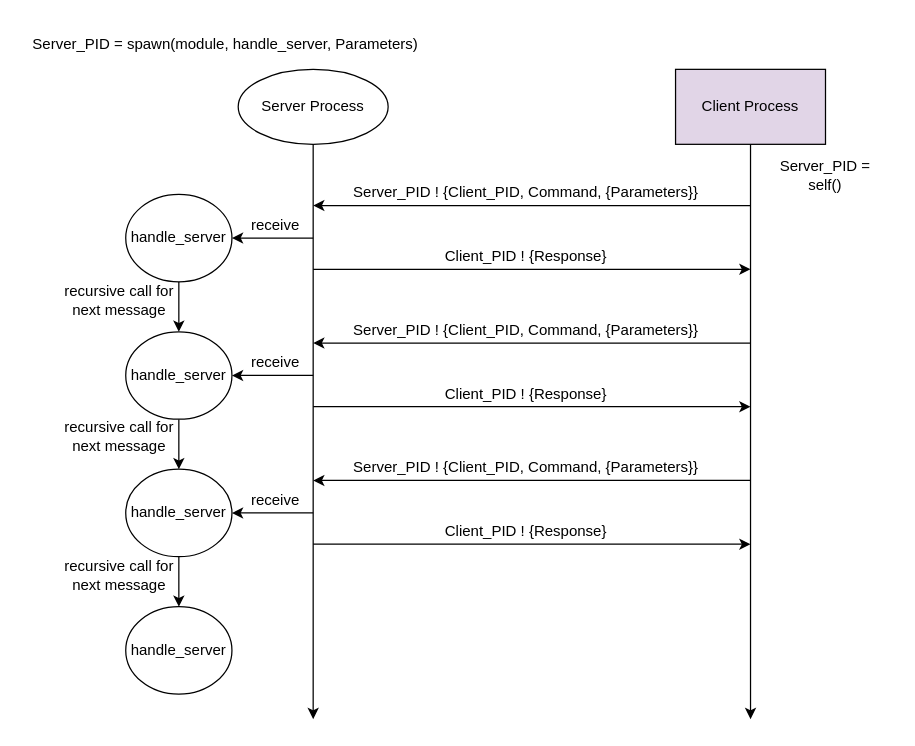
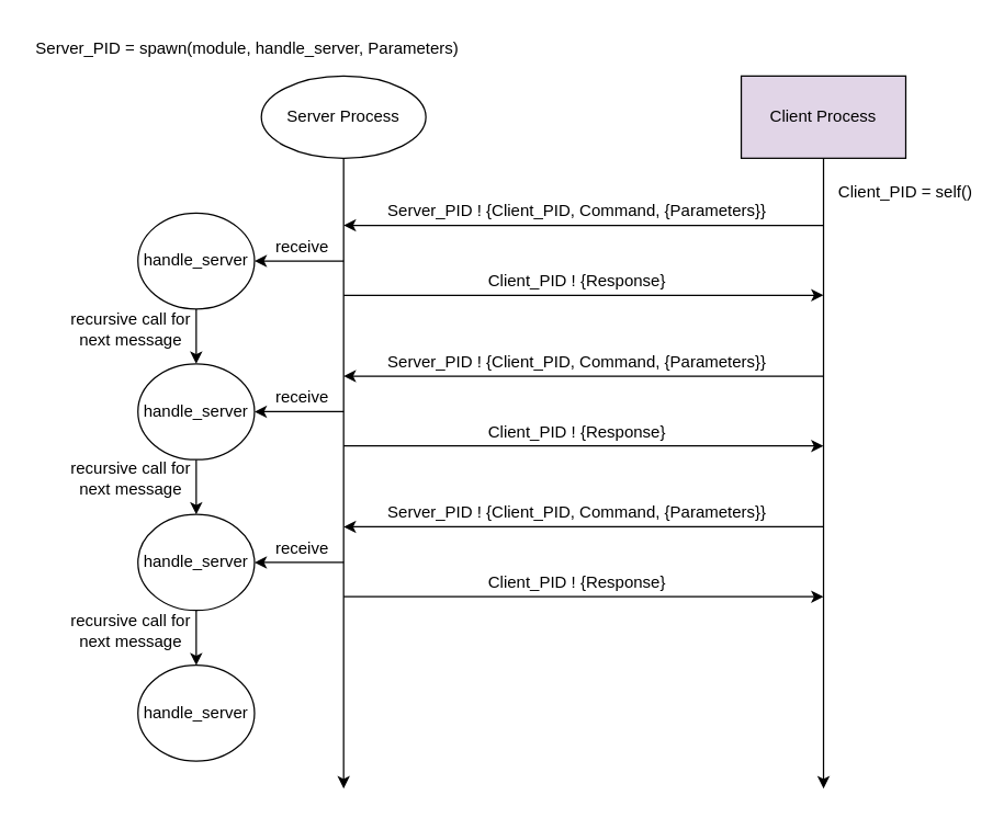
  <mxCell id="0" />
  <mxCell id="1" parent="0" />
  <mxCell id="2" value="" style="edgeStyle=orthogonalEdgeStyle;rounded=0;orthogonalLoop=1;jettySize=auto;html=1;" edge="1" parent="1" source="3"><mxGeometry relative="1" as="geometry"><mxPoint x="250" y="575" as="targetPoint" /></mxGeometry></mxCell>
  <mxCell id="3" value="Server Process" style="ellipse;whiteSpace=wrap;html=1;" vertex="1" parent="1"><mxGeometry x="190" y="55" width="120" height="60" as="geometry" /></mxCell>
  <mxCell id="4" style="edgeStyle=orthogonalEdgeStyle;rounded=0;orthogonalLoop=1;jettySize=auto;html=1;exitX=0.5;exitY=1;exitDx=0;exitDy=0;entryX=0.5;entryY=0;entryDx=0;entryDy=0;" edge="1" parent="1" source="5" target="15"><mxGeometry relative="1" as="geometry"><mxPoint x="142.5" y="245" as="sourcePoint" /></mxGeometry></mxCell>
  <mxCell id="5" value="handle_server" style="ellipse;whiteSpace=wrap;html=1;" vertex="1" parent="1"><mxGeometry x="100" y="155" width="85" height="70" as="geometry" /></mxCell>
  <mxCell id="6" style="edgeStyle=orthogonalEdgeStyle;rounded=0;orthogonalLoop=1;jettySize=auto;html=1;" edge="1" parent="1" source="7"><mxGeometry relative="1" as="geometry"><mxPoint x="600" y="575" as="targetPoint" /></mxGeometry></mxCell>
  <mxCell id="7" value="Client Process" style="rounded=0;whiteSpace=wrap;html=1;fillColor=#e1d5e7;" vertex="1" parent="1"><mxGeometry x="540" y="55" width="120" height="60" as="geometry" /></mxCell>
  <mxCell id="8" value="Server_PID ! {Client_PID, Command, {Parameters}}" style="text;html=1;align=center;verticalAlign=middle;resizable=0;points=[];autosize=1;strokeColor=none;fillColor=none;" vertex="1" parent="1"><mxGeometry x="275" y="144" width="290" height="20" as="geometry" /></mxCell>
  <mxCell id="9" value="" style="endArrow=classic;html=1;rounded=0;" edge="1" parent="1"><mxGeometry width="50" height="50" relative="1" as="geometry"><mxPoint x="600" y="164" as="sourcePoint" /><mxPoint x="250" y="164" as="targetPoint" /></mxGeometry></mxCell>
  <mxCell id="10" value="" style="endArrow=classic;html=1;rounded=0;" edge="1" parent="1"><mxGeometry width="50" height="50" relative="1" as="geometry"><mxPoint x="600" y="274" as="sourcePoint" /><mxPoint x="250" y="274" as="targetPoint" /></mxGeometry></mxCell>
  <mxCell id="11" value="" style="endArrow=classic;html=1;rounded=0;" edge="1" parent="1"><mxGeometry width="50" height="50" relative="1" as="geometry"><mxPoint x="600" y="384" as="sourcePoint" /><mxPoint x="250" y="384" as="targetPoint" /></mxGeometry></mxCell>
  <mxCell id="12" value="Server_PID ! {Client_PID, Command, {Parameters}}" style="text;html=1;align=center;verticalAlign=middle;resizable=0;points=[];autosize=1;strokeColor=none;fillColor=none;" vertex="1" parent="1"><mxGeometry x="275" y="254" width="290" height="20" as="geometry" /></mxCell>
  <mxCell id="13" value="Server_PID ! {Client_PID, Command, {Parameters}}" style="text;html=1;align=center;verticalAlign=middle;resizable=0;points=[];autosize=1;strokeColor=none;fillColor=none;" vertex="1" parent="1"><mxGeometry x="275" y="364" width="290" height="20" as="geometry" /></mxCell>
  <mxCell id="14" style="edgeStyle=orthogonalEdgeStyle;rounded=0;orthogonalLoop=1;jettySize=auto;html=1;exitX=0.5;exitY=1;exitDx=0;exitDy=0;entryX=0.5;entryY=0;entryDx=0;entryDy=0;" edge="1" parent="1" source="15" target="16"><mxGeometry relative="1" as="geometry"><mxPoint x="142.5" y="355" as="sourcePoint" /></mxGeometry></mxCell>
  <mxCell id="15" value="handle_server" style="ellipse;whiteSpace=wrap;html=1;" vertex="1" parent="1"><mxGeometry x="100" y="265" width="85" height="70" as="geometry" /></mxCell>
  <mxCell id="16" value="handle_server" style="ellipse;whiteSpace=wrap;html=1;" vertex="1" parent="1"><mxGeometry x="100" y="375" width="85" height="70" as="geometry" /></mxCell>
  <mxCell id="17" value="" style="endArrow=classic;html=1;rounded=0;entryX=1;entryY=0.5;entryDx=0;entryDy=0;" edge="1" parent="1" target="5"><mxGeometry width="50" height="50" relative="1" as="geometry"><mxPoint x="250" y="190" as="sourcePoint" /><mxPoint x="470" y="505" as="targetPoint" /></mxGeometry></mxCell>
  <mxCell id="18" value="receive" style="text;html=1;strokeColor=none;fillColor=none;align=center;verticalAlign=middle;whiteSpace=wrap;rounded=0;" vertex="1" parent="1"><mxGeometry x="190" y="165" width="60" height="30" as="geometry" /></mxCell>
  <mxCell id="19" value="" style="endArrow=classic;html=1;rounded=0;entryX=1;entryY=0.5;entryDx=0;entryDy=0;" edge="1" parent="1"><mxGeometry width="50" height="50" relative="1" as="geometry"><mxPoint x="250" y="300" as="sourcePoint" /><mxPoint x="185" y="300" as="targetPoint" /></mxGeometry></mxCell>
  <mxCell id="20" value="receive" style="text;html=1;strokeColor=none;fillColor=none;align=center;verticalAlign=middle;whiteSpace=wrap;rounded=0;" vertex="1" parent="1"><mxGeometry x="190" y="275" width="60" height="30" as="geometry" /></mxCell>
  <mxCell id="21" value="" style="endArrow=classic;html=1;rounded=0;entryX=1;entryY=0.5;entryDx=0;entryDy=0;" edge="1" parent="1"><mxGeometry width="50" height="50" relative="1" as="geometry"><mxPoint x="250" y="410" as="sourcePoint" /><mxPoint x="185" y="410" as="targetPoint" /></mxGeometry></mxCell>
  <mxCell id="22" value="receive" style="text;html=1;strokeColor=none;fillColor=none;align=center;verticalAlign=middle;whiteSpace=wrap;rounded=0;" vertex="1" parent="1"><mxGeometry x="190" y="385" width="60" height="30" as="geometry" /></mxCell>
  <mxCell id="23" value="" style="endArrow=classic;html=1;rounded=0;" edge="1" parent="1"><mxGeometry width="50" height="50" relative="1" as="geometry"><mxPoint x="250" y="215" as="sourcePoint" /><mxPoint x="600" y="215" as="targetPoint" /></mxGeometry></mxCell>
  <mxCell id="24" value="Client_PID ! {Response}" style="text;html=1;align=center;verticalAlign=middle;resizable=0;points=[];autosize=1;strokeColor=none;fillColor=none;" vertex="1" parent="1"><mxGeometry x="350" y="195" width="140" height="20" as="geometry" /></mxCell>
  <mxCell id="25" value="" style="endArrow=classic;html=1;rounded=0;" edge="1" parent="1"><mxGeometry width="50" height="50" relative="1" as="geometry"><mxPoint x="250" y="325" as="sourcePoint" /><mxPoint x="600" y="325" as="targetPoint" /></mxGeometry></mxCell>
  <mxCell id="26" value="Client_PID ! {Response}" style="text;html=1;align=center;verticalAlign=middle;resizable=0;points=[];autosize=1;strokeColor=none;fillColor=none;" vertex="1" parent="1"><mxGeometry x="350" y="305" width="140" height="20" as="geometry" /></mxCell>
  <mxCell id="27" value="" style="endArrow=classic;html=1;rounded=0;" edge="1" parent="1"><mxGeometry width="50" height="50" relative="1" as="geometry"><mxPoint x="250" y="435" as="sourcePoint" /><mxPoint x="600" y="435" as="targetPoint" /></mxGeometry></mxCell>
  <mxCell id="28" value="Client_PID ! {Response}" style="text;html=1;align=center;verticalAlign=middle;resizable=0;points=[];autosize=1;strokeColor=none;fillColor=none;" vertex="1" parent="1"><mxGeometry x="350" y="415" width="140" height="20" as="geometry" /></mxCell>
  <mxCell id="29" value="handle_server" style="ellipse;whiteSpace=wrap;html=1;" vertex="1" parent="1"><mxGeometry x="100" y="485" width="85" height="70" as="geometry" /></mxCell>
  <mxCell id="30" style="edgeStyle=orthogonalEdgeStyle;rounded=0;orthogonalLoop=1;jettySize=auto;html=1;exitX=0.5;exitY=1;exitDx=0;exitDy=0;entryX=0.5;entryY=0;entryDx=0;entryDy=0;" edge="1" parent="1" source="16" target="29"><mxGeometry relative="1" as="geometry"><mxPoint x="152.5" y="345" as="sourcePoint" /><mxPoint x="152.5" y="385" as="targetPoint" /></mxGeometry></mxCell>
  <mxCell id="31" value="recursive call for next message" style="text;html=1;strokeColor=none;fillColor=none;align=center;verticalAlign=middle;whiteSpace=wrap;rounded=0;" vertex="1" parent="1"><mxGeometry x="50" y="225" width="90" height="30" as="geometry" /></mxCell>
  <mxCell id="32" value="recursive call for next message" style="text;html=1;strokeColor=none;fillColor=none;align=center;verticalAlign=middle;whiteSpace=wrap;rounded=0;" vertex="1" parent="1"><mxGeometry x="50" y="334" width="90" height="30" as="geometry" /></mxCell>
  <mxCell id="33" value="recursive call for next message" style="text;html=1;strokeColor=none;fillColor=none;align=center;verticalAlign=middle;whiteSpace=wrap;rounded=0;" vertex="1" parent="1"><mxGeometry x="50" y="445" width="90" height="30" as="geometry" /></mxCell>
- <mxCell id="34" value="Server_PID = self()" style="text;html=1;strokeColor=none;fillColor=none;align=center;verticalAlign=middle;whiteSpace=wrap;rounded=0;" vertex="1" parent="1"><mxGeometry x="610" y="125" width="100" height="30" as="geometry" /></mxCell>
+ <mxCell id="34" value="Client_PID = self()" style="text;html=1;strokeColor=none;fillColor=none;align=center;verticalAlign=middle;whiteSpace=wrap;rounded=0;" vertex="1" parent="1"><mxGeometry x="610" y="125" width="100" height="30" as="geometry" /></mxCell>
  <mxCell id="35" value="Server_PID = spawn(module, handle_server, Parameters)" style="text;html=1;strokeColor=none;fillColor=none;align=center;verticalAlign=middle;whiteSpace=wrap;rounded=0;" vertex="1" parent="1"><mxGeometry x="20" y="20" width="320" height="30" as="geometry" /></mxCell>
